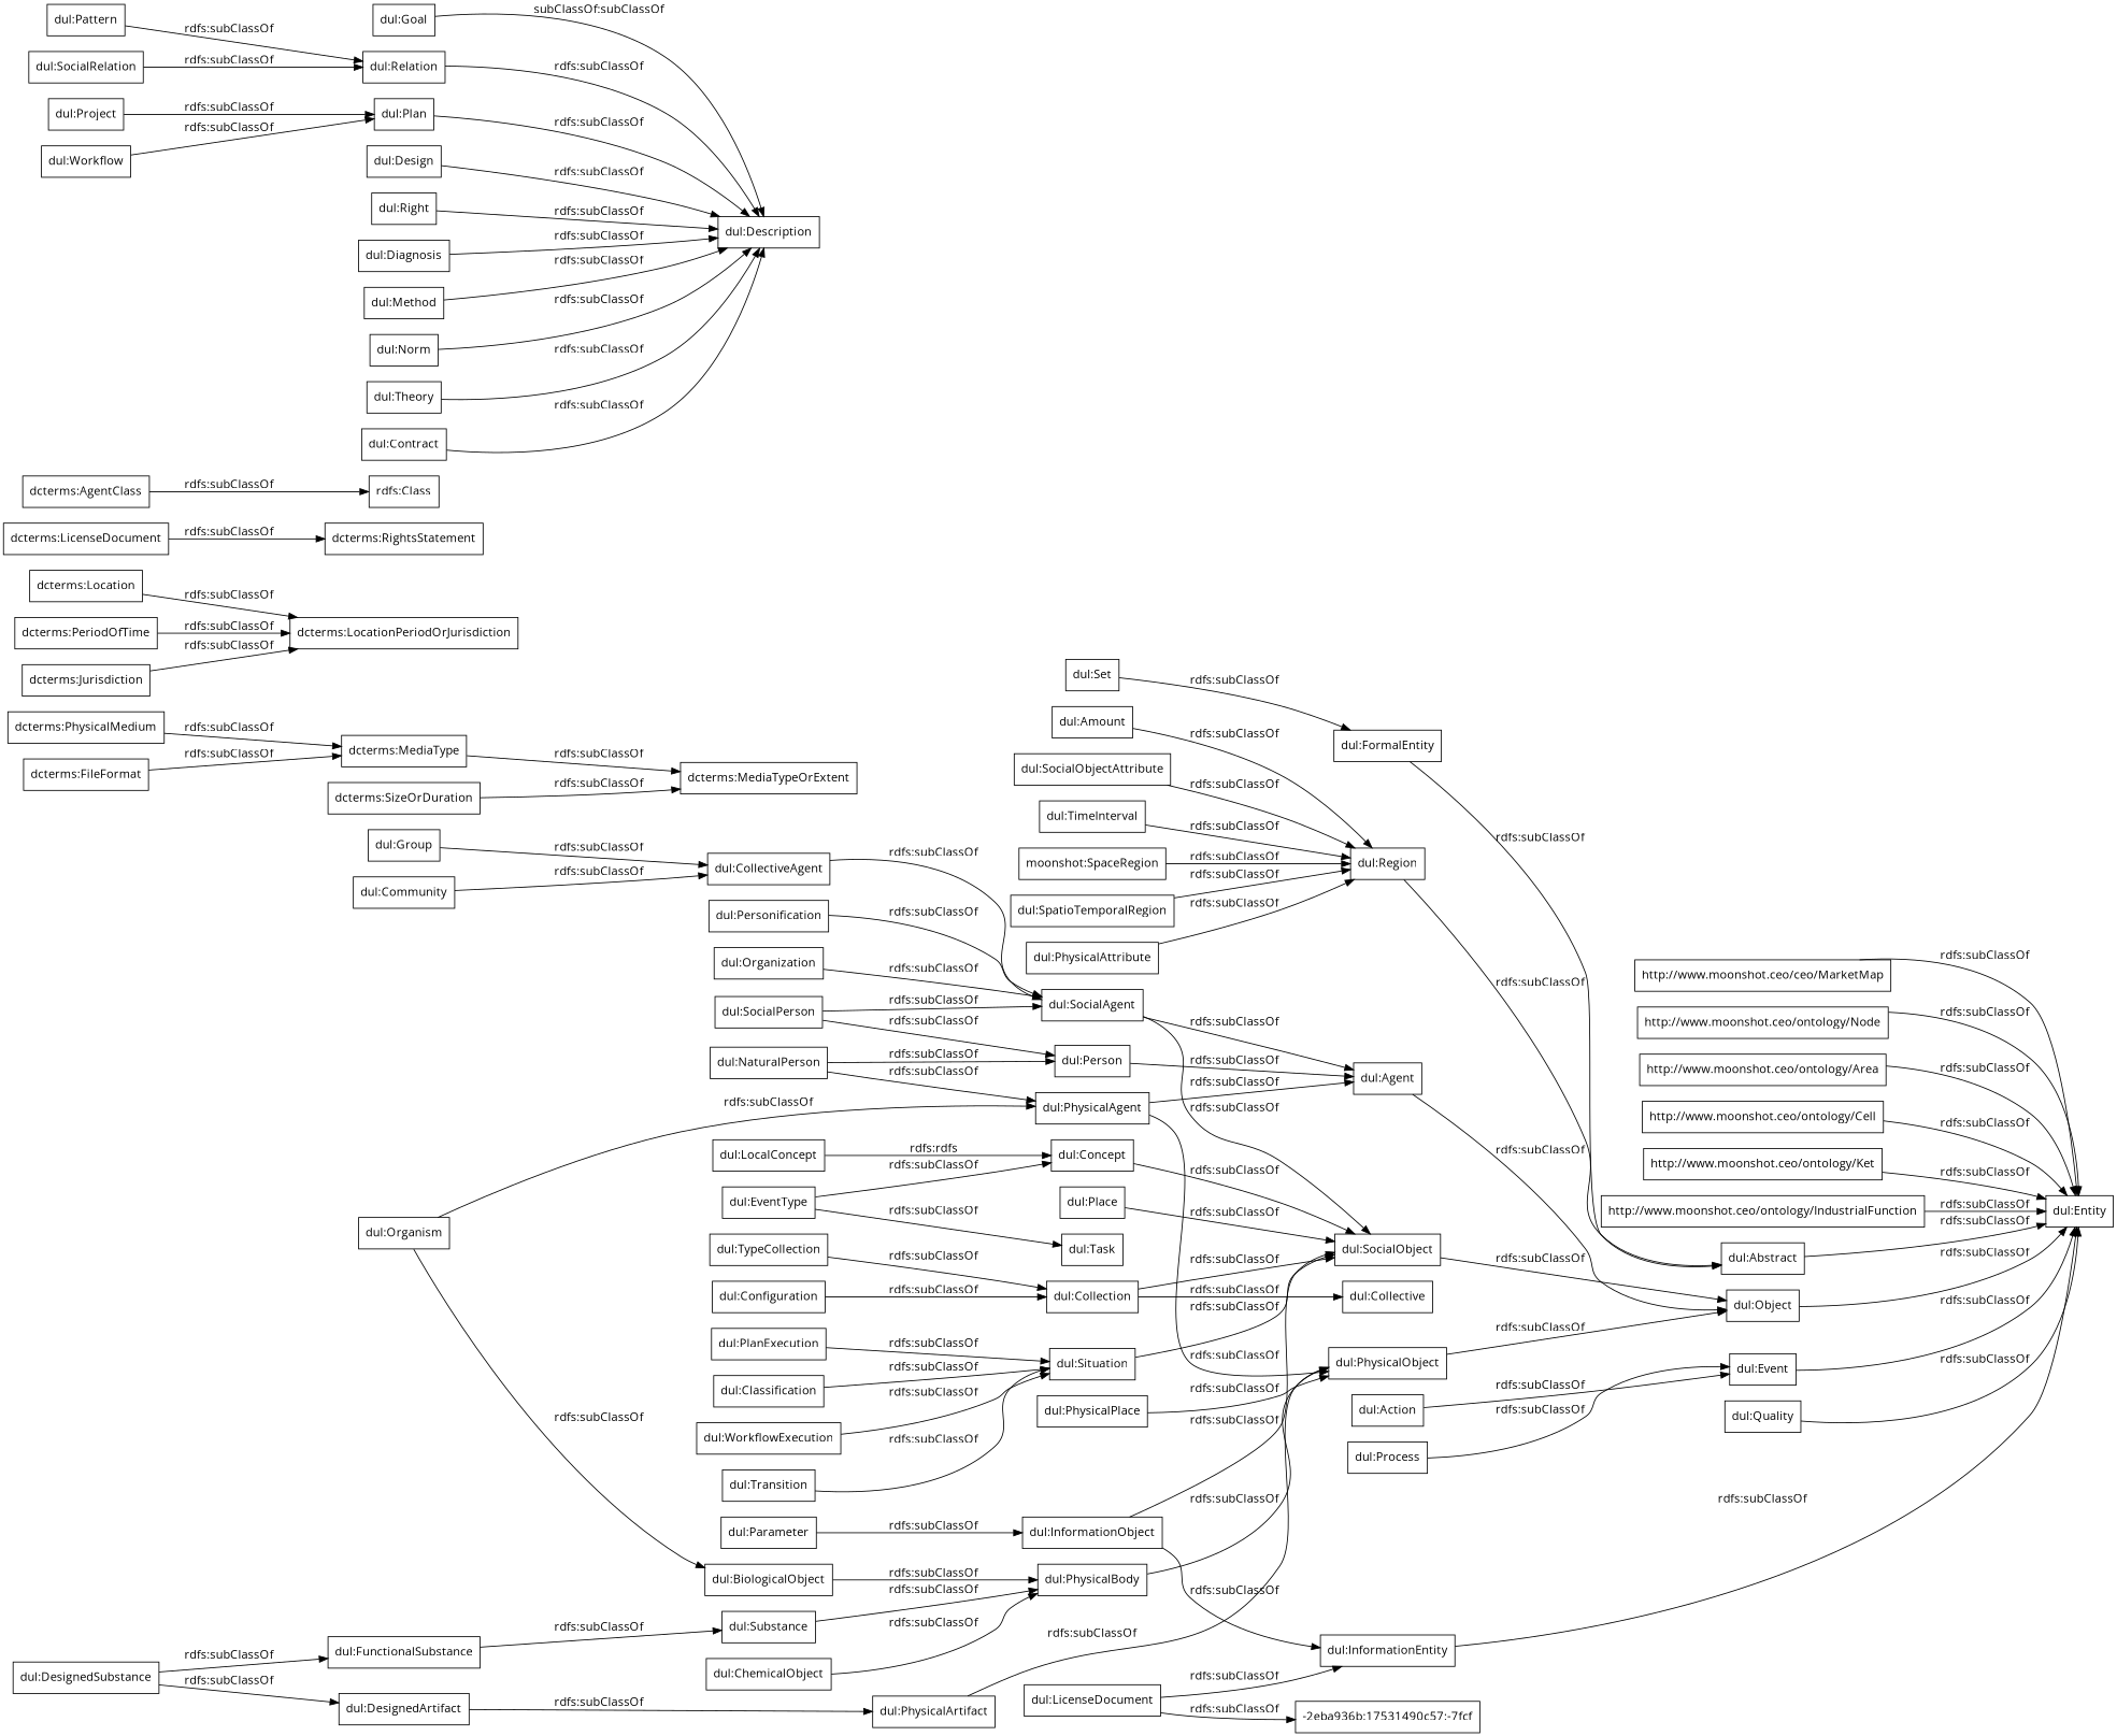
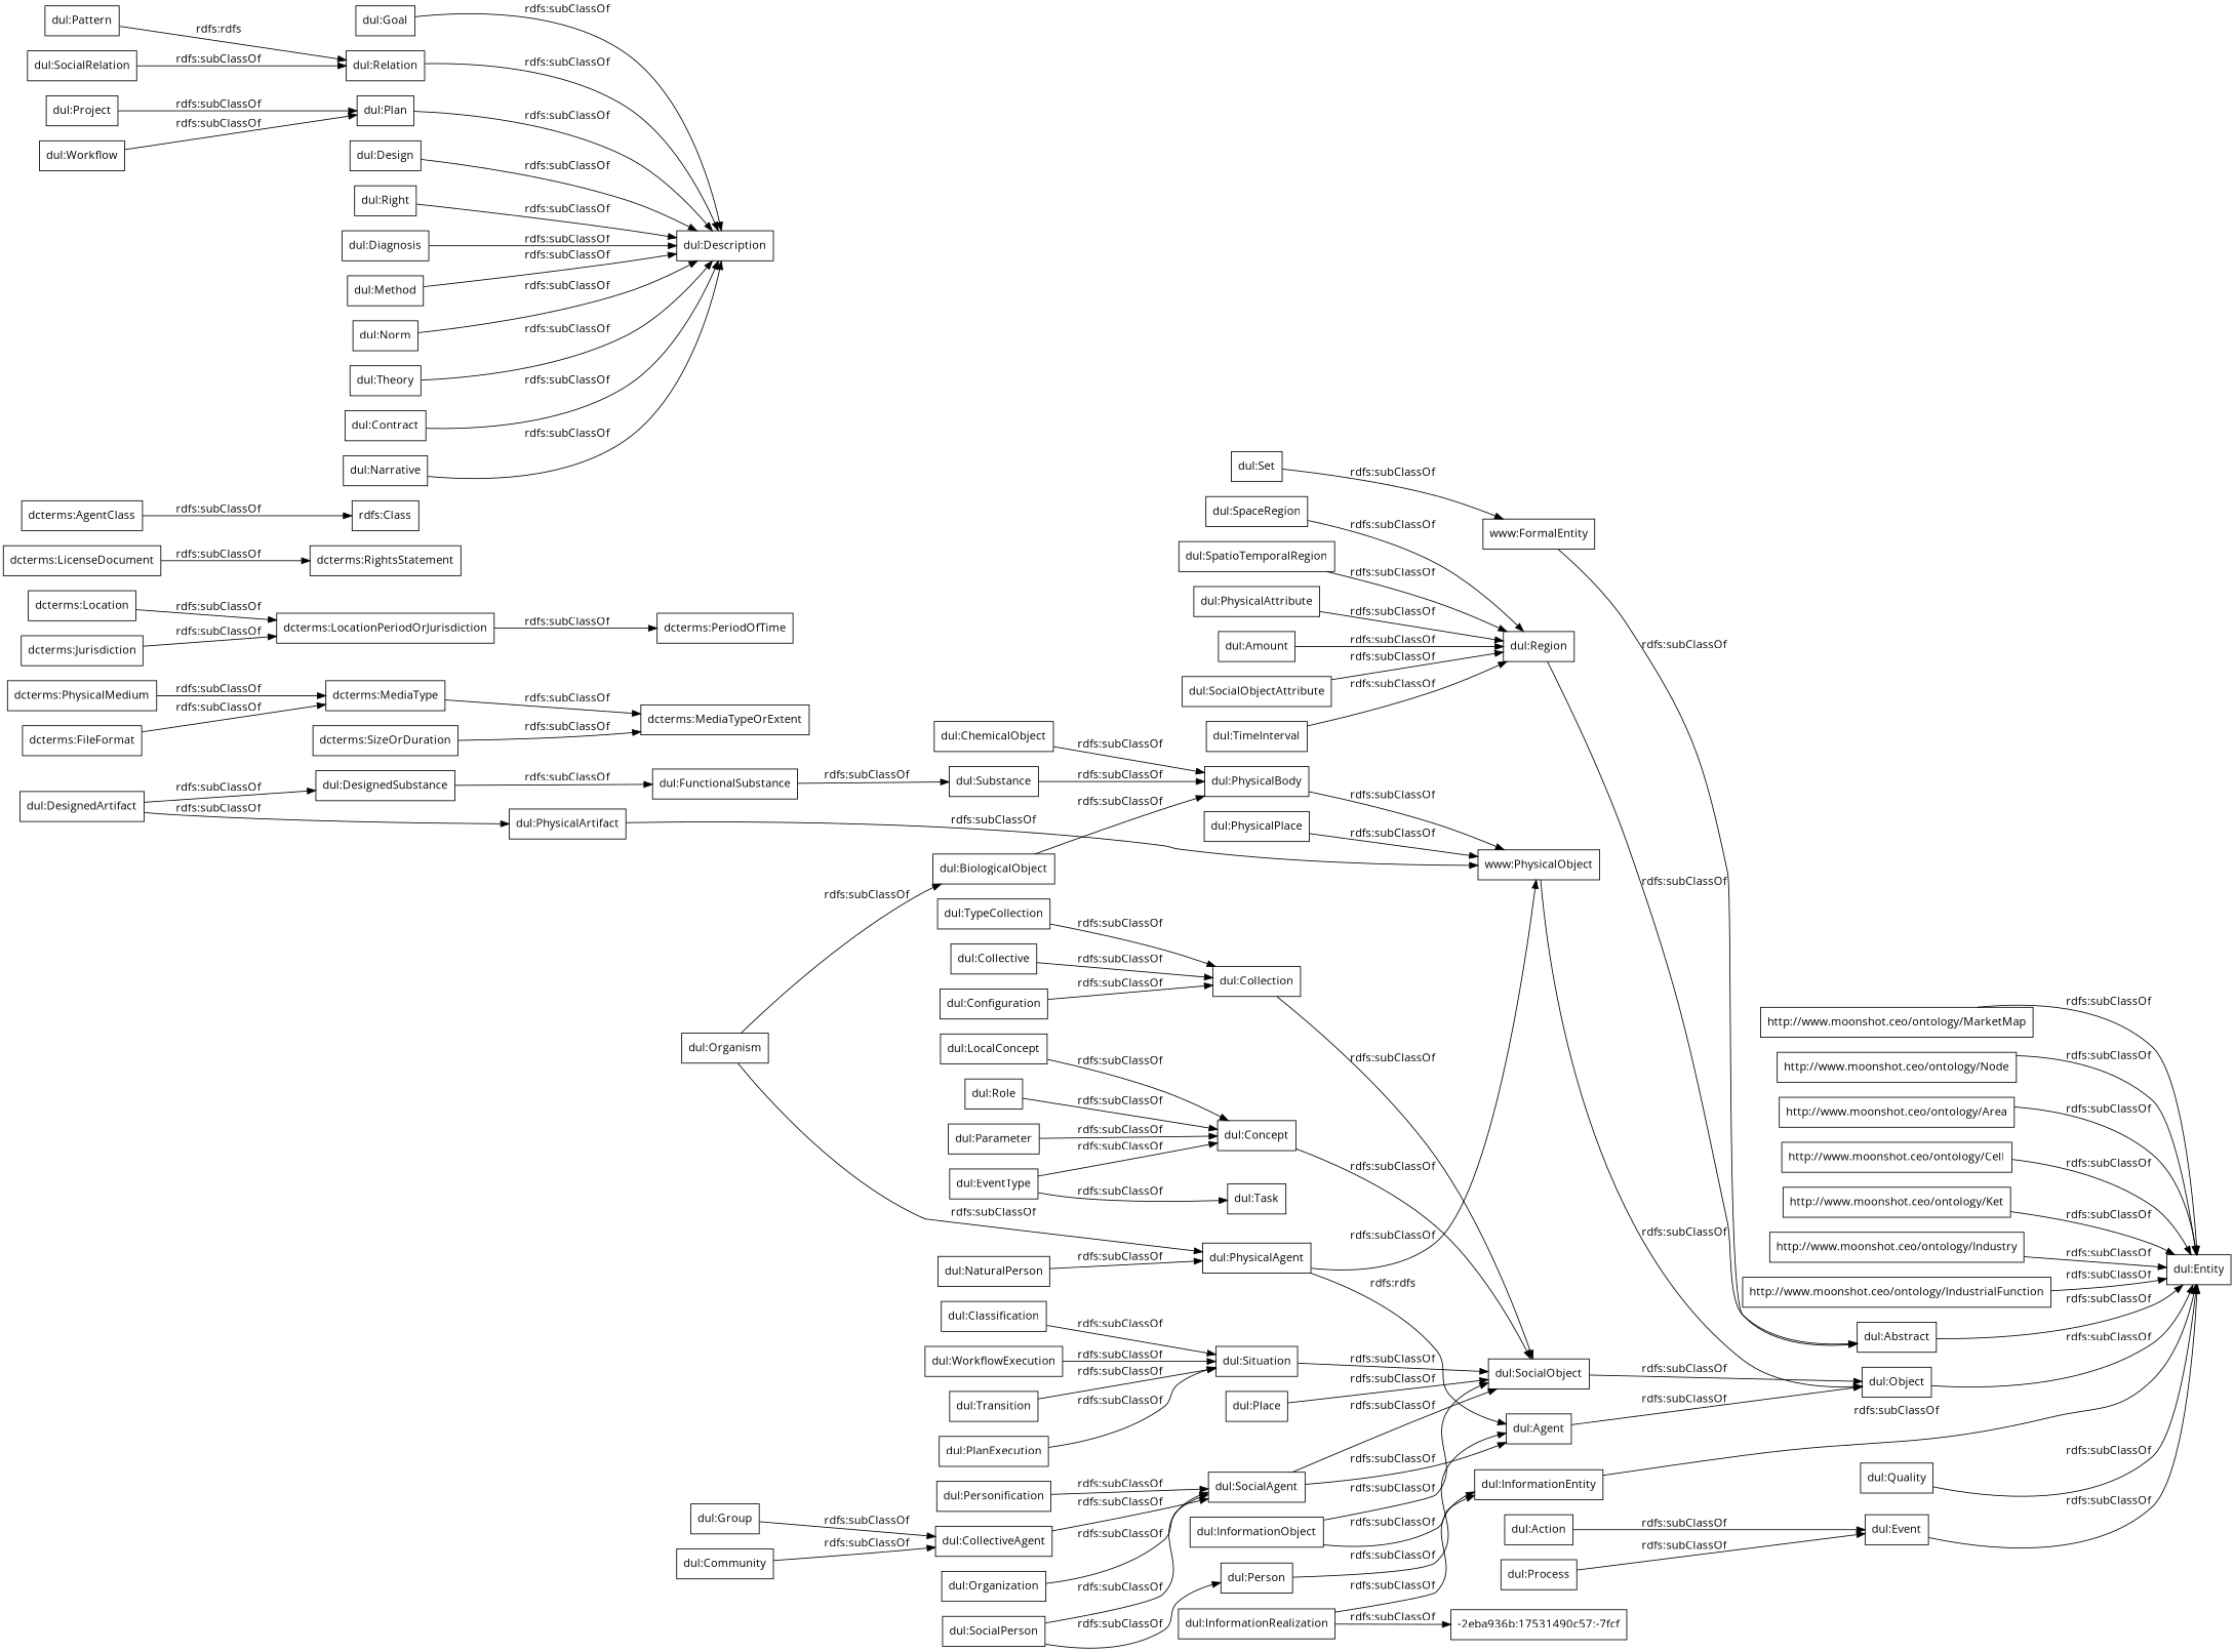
  digraph {
    fontname="Open Sans"
    rankdir=LR
    node [color=black fontname="Open Sans" shape=rectangle]
    edge [fontname="Open Sans"]
-   "http://www.moonshot.ceo/ontology/MarketMap" [label="http://www.moonshot.ceo/ceo/MarketMap"]
+   "http://www.moonshot.ceo/ontology/MarketMap"
    "dul:Entity"
    "dcterms:PhysicalMedium"
    "dcterms:MediaType"
    "dcterms:MediaTypeOrExtent"
    "dcterms:Location"
    "dcterms:LocationPeriodOrJurisdiction"
    "dcterms:PeriodOfTime"
    "dcterms:FileFormat"
    "http://www.moonshot.ceo/ontology/Node"
    "http://www.moonshot.ceo/ontology/Area"
    "http://www.moonshot.ceo/ontology/Cell"
    "dcterms:LicenseDocument"
    "dcterms:RightsStatement"
    "dcterms:AgentClass"
    "rdfs:Class"
    "dcterms:Jurisdiction"
    "http://www.moonshot.ceo/ontology/Ket"
+   "http://www.moonshot.ceo/ontology/Industry"
    "http://www.moonshot.ceo/ontology/IndustrialFunction"
    "dcterms:SizeOrDuration"
    "dul:Goal"
    "dul:Description"
-   "dul:FormalEntity"
+   "dul:FormalEntity" [label="www:FormalEntity"]
    "dul:Abstract"
    "dul:EventType"
    "dul:Concept"
    "dul:Task"
    "dul:SocialObject"
    "dul:PhysicalBody"
-   "dul:PhysicalObject"
+   "dul:PhysicalObject" [label="www:PhysicalObject"]
    "dul:Object"
    "dul:PhysicalAgent"
    "dul:Agent"
    "dul:Relation"
+   "dul:Role"
    "dul:Organism"
    "dul:BiologicalObject"
    "dul:Personification"
    "dul:SocialAgent"
    "dul:Situation"
    "dul:Parameter"
    "dul:SocialPerson"
    "dul:Person"
    "dul:Transition"
    "dul:Collective"
    "dul:Collection"
    "dul:CollectiveAgent"
    "dul:Amount"
    "dul:Region"
    "dul:Plan"
    "dul:Design"
    "dul:Process"
    "dul:Event"
    "dul:SocialObjectAttribute"
    "dul:Right"
    "dul:DesignedSubstance"
    "dul:FunctionalSubstance"
    "dul:DesignedArtifact"
    "dul:Substance"
    "dul:PhysicalArtifact"
    "dul:Place"
    "dul:Quality"
    "dul:Action"
    "dul:Configuration"
    "dul:Project"
    "dul:PlanExecution"
    "dul:Pattern"
    "dul:Classification"
    "dul:Diagnosis"
    "dul:WorkflowExecution"
    "dul:Group"
    "dul:Community"
    "dul:PhysicalPlace"
    "dul:Method"
    "dul:SocialRelation"
    "dul:TimeInterval"
    "dul:TypeCollection"
-   "dul:SpaceRegion" [label="moonshot:SpaceRegion"]
+   "dul:SpaceRegion"
    "dul:SpatioTemporalRegion"
    "dul:Norm"
-   "dul:InformationRealization" [label="dul:LicenseDocument"]
+   "dul:InformationRealization"
    "-2eba936b:17531490c57:-7fcf"
    "dul:InformationEntity"
    "dul:Theory"
    "dul:PhysicalAttribute"
    "dul:NaturalPerson"
    "dul:Workflow"
    "dul:InformationObject"
    "dul:ChemicalObject"
    "dul:Contract"
+   "dul:Narrative"
    "dul:Organization"
    "dul:Set"
    "dul:LocalConcept"
    "http://www.moonshot.ceo/ontology/MarketMap" -> "dul:Entity" [label="rdfs:subClassOf"]
    "dcterms:PhysicalMedium" -> "dcterms:MediaType" [label="rdfs:subClassOf"]
    "dcterms:MediaType" -> "dcterms:MediaTypeOrExtent" [label="rdfs:subClassOf"]
    "dcterms:Location" -> "dcterms:LocationPeriodOrJurisdiction" [label="rdfs:subClassOf"]
-   "dcterms:PeriodOfTime" -> "dcterms:LocationPeriodOrJurisdiction" [label="rdfs:subClassOf"]
+   "dcterms:LocationPeriodOrJurisdiction" -> "dcterms:PeriodOfTime" [label="rdfs:subClassOf"]
    "dcterms:FileFormat" -> "dcterms:MediaType" [label="rdfs:subClassOf"]
    "http://www.moonshot.ceo/ontology/Node" -> "dul:Entity" [label="rdfs:subClassOf"]
    "http://www.moonshot.ceo/ontology/Area" -> "dul:Entity" [label="rdfs:subClassOf"]
    "http://www.moonshot.ceo/ontology/Cell" -> "dul:Entity" [label="rdfs:subClassOf"]
    "dcterms:LicenseDocument" -> "dcterms:RightsStatement" [label="rdfs:subClassOf"]
    "dcterms:AgentClass" -> "rdfs:Class" [label="rdfs:subClassOf"]
    "dcterms:Jurisdiction" -> "dcterms:LocationPeriodOrJurisdiction" [label="rdfs:subClassOf"]
    "http://www.moonshot.ceo/ontology/Ket" -> "dul:Entity" [label="rdfs:subClassOf"]
+   "http://www.moonshot.ceo/ontology/Industry" -> "dul:Entity" [label="rdfs:subClassOf"]
    "http://www.moonshot.ceo/ontology/IndustrialFunction" -> "dul:Entity" [label="rdfs:subClassOf"]
    "dcterms:SizeOrDuration" -> "dcterms:MediaTypeOrExtent" [label="rdfs:subClassOf"]
-   "dul:Goal" -> "dul:Description" [label="subClassOf:subClassOf"]
+   "dul:Goal" -> "dul:Description" [label="rdfs:subClassOf"]
    "dul:FormalEntity" -> "dul:Abstract" [label="rdfs:subClassOf"]
    "dul:Abstract" -> "dul:Entity" [label="rdfs:subClassOf"]
    "dul:EventType" -> "dul:Concept" [label="rdfs:subClassOf"]
    "dul:EventType" -> "dul:Task" [label="rdfs:subClassOf"]
    "dul:Concept" -> "dul:SocialObject" [label="rdfs:subClassOf"]
    "dul:SocialObject" -> "dul:Object" [label="rdfs:subClassOf"]
    "dul:PhysicalBody" -> "dul:PhysicalObject" [label="rdfs:subClassOf"]
    "dul:PhysicalObject" -> "dul:Object" [label="rdfs:subClassOf"]
    "dul:Object" -> "dul:Entity" [label="rdfs:subClassOf"]
    "dul:PhysicalAgent" -> "dul:PhysicalObject" [label="rdfs:subClassOf"]
-   "dul:PhysicalAgent" -> "dul:Agent" [label="rdfs:subClassOf"]
+   "dul:PhysicalAgent" -> "dul:Agent" [label="rdfs:rdfs"]
    "dul:Agent" -> "dul:Object" [label="rdfs:subClassOf"]
    "dul:Relation" -> "dul:Description" [label="rdfs:subClassOf"]
+   "dul:Role" -> "dul:Concept" [label="rdfs:subClassOf"]
    "dul:Organism" -> "dul:PhysicalAgent" [label="rdfs:subClassOf"]
    "dul:Organism" -> "dul:BiologicalObject" [label="rdfs:subClassOf"]
    "dul:BiologicalObject" -> "dul:PhysicalBody" [label="rdfs:subClassOf"]
    "dul:Personification" -> "dul:SocialAgent" [label="rdfs:subClassOf"]
    "dul:SocialAgent" -> "dul:SocialObject" [label="rdfs:subClassOf"]
    "dul:SocialAgent" -> "dul:Agent" [label="rdfs:subClassOf"]
    "dul:Situation" -> "dul:SocialObject" [label="rdfs:subClassOf"]
-   "dul:Parameter" -> "dul:InformationObject" [label="rdfs:subClassOf"]
+   "dul:Parameter" -> "dul:Concept" [label="rdfs:subClassOf"]
    "dul:SocialPerson" -> "dul:SocialAgent" [label="rdfs:subClassOf"]
    "dul:SocialPerson" -> "dul:Person" [label="rdfs:subClassOf"]
    "dul:Person" -> "dul:Agent" [label="rdfs:subClassOf"]
    "dul:Transition" -> "dul:Situation" [label="rdfs:subClassOf"]
-   "dul:Collection" -> "dul:Collective" [label="rdfs:subClassOf"]
+   "dul:Collective" -> "dul:Collection" [label="rdfs:subClassOf"]
    "dul:Collection" -> "dul:SocialObject" [label="rdfs:subClassOf"]
    "dul:CollectiveAgent" -> "dul:SocialAgent" [label="rdfs:subClassOf"]
    "dul:Amount" -> "dul:Region" [label="rdfs:subClassOf"]
    "dul:Region" -> "dul:Abstract" [label="rdfs:subClassOf"]
    "dul:Plan" -> "dul:Description" [label="rdfs:subClassOf"]
    "dul:Design" -> "dul:Description" [label="rdfs:subClassOf"]
    "dul:Process" -> "dul:Event" [label="rdfs:subClassOf"]
    "dul:Event" -> "dul:Entity" [label="rdfs:subClassOf"]
    "dul:SocialObjectAttribute" -> "dul:Region" [label="rdfs:subClassOf"]
    "dul:Right" -> "dul:Description" [label="rdfs:subClassOf"]
    "dul:DesignedSubstance" -> "dul:FunctionalSubstance" [label="rdfs:subClassOf"]
-   "dul:DesignedSubstance" -> "dul:DesignedArtifact" [label="rdfs:subClassOf"]
+   "dul:DesignedArtifact" -> "dul:DesignedSubstance" [label="rdfs:subClassOf"]
    "dul:FunctionalSubstance" -> "dul:Substance" [label="rdfs:subClassOf"]
    "dul:DesignedArtifact" -> "dul:PhysicalArtifact" [label="rdfs:subClassOf"]
    "dul:Substance" -> "dul:PhysicalBody" [label="rdfs:subClassOf"]
    "dul:PhysicalArtifact" -> "dul:PhysicalObject" [label="rdfs:subClassOf"]
    "dul:Place" -> "dul:SocialObject" [label="rdfs:subClassOf"]
    "dul:Quality" -> "dul:Entity" [label="rdfs:subClassOf"]
    "dul:Action" -> "dul:Event" [label="rdfs:subClassOf"]
    "dul:Configuration" -> "dul:Collection" [label="rdfs:subClassOf"]
    "dul:Project" -> "dul:Plan" [label="rdfs:subClassOf"]
    "dul:PlanExecution" -> "dul:Situation" [label="rdfs:subClassOf"]
-   "dul:Pattern" -> "dul:Relation" [label="rdfs:subClassOf"]
+   "dul:Pattern" -> "dul:Relation" [label="rdfs:rdfs"]
    "dul:Classification" -> "dul:Situation" [label="rdfs:subClassOf"]
    "dul:Diagnosis" -> "dul:Description" [label="rdfs:subClassOf"]
    "dul:WorkflowExecution" -> "dul:Situation" [label="rdfs:subClassOf"]
    "dul:Group" -> "dul:CollectiveAgent" [label="rdfs:subClassOf"]
    "dul:Community" -> "dul:CollectiveAgent" [label="rdfs:subClassOf"]
    "dul:PhysicalPlace" -> "dul:PhysicalObject" [label="rdfs:subClassOf"]
    "dul:Method" -> "dul:Description" [label="rdfs:subClassOf"]
    "dul:SocialRelation" -> "dul:Relation" [label="rdfs:subClassOf"]
    "dul:TimeInterval" -> "dul:Region" [label="rdfs:subClassOf"]
    "dul:TypeCollection" -> "dul:Collection" [label="rdfs:subClassOf"]
    "dul:SpaceRegion" -> "dul:Region" [label="rdfs:subClassOf"]
    "dul:SpatioTemporalRegion" -> "dul:Region" [label="rdfs:subClassOf"]
    "dul:Norm" -> "dul:Description" [label="rdfs:subClassOf"]
    "dul:InformationRealization" -> "-2eba936b:17531490c57:-7fcf" [label="rdfs:subClassOf"]
    "dul:InformationRealization" -> "dul:InformationEntity" [label="rdfs:subClassOf"]
    "dul:InformationEntity" -> "dul:Entity" [label="rdfs:subClassOf"]
    "dul:Theory" -> "dul:Description" [label="rdfs:subClassOf"]
    "dul:PhysicalAttribute" -> "dul:Region" [label="rdfs:subClassOf"]
    "dul:NaturalPerson" -> "dul:PhysicalAgent" [label="rdfs:subClassOf"]
-   "dul:NaturalPerson" -> "dul:Person" [label="rdfs:subClassOf"]
    "dul:Workflow" -> "dul:Plan" [label="rdfs:subClassOf"]
    "dul:InformationObject" -> "dul:SocialObject" [label="rdfs:subClassOf"]
    "dul:InformationObject" -> "dul:InformationEntity" [label="rdfs:subClassOf"]
    "dul:ChemicalObject" -> "dul:PhysicalBody" [label="rdfs:subClassOf"]
    "dul:Contract" -> "dul:Description" [label="rdfs:subClassOf"]
+   "dul:Narrative" -> "dul:Description" [label="rdfs:subClassOf"]
    "dul:Organization" -> "dul:SocialAgent" [label="rdfs:subClassOf"]
    "dul:Set" -> "dul:FormalEntity" [label="rdfs:subClassOf"]
-   "dul:LocalConcept" -> "dul:Concept" [label="rdfs:rdfs"]
+   "dul:LocalConcept" -> "dul:Concept" [label="rdfs:subClassOf"]
  }
